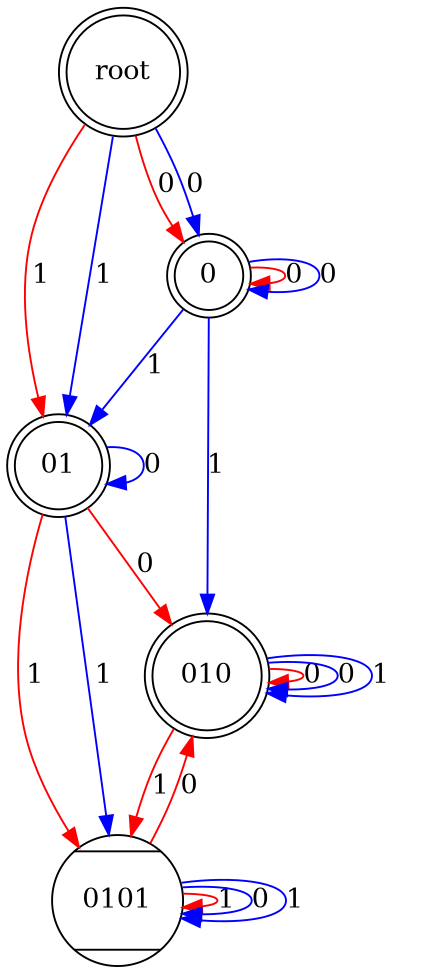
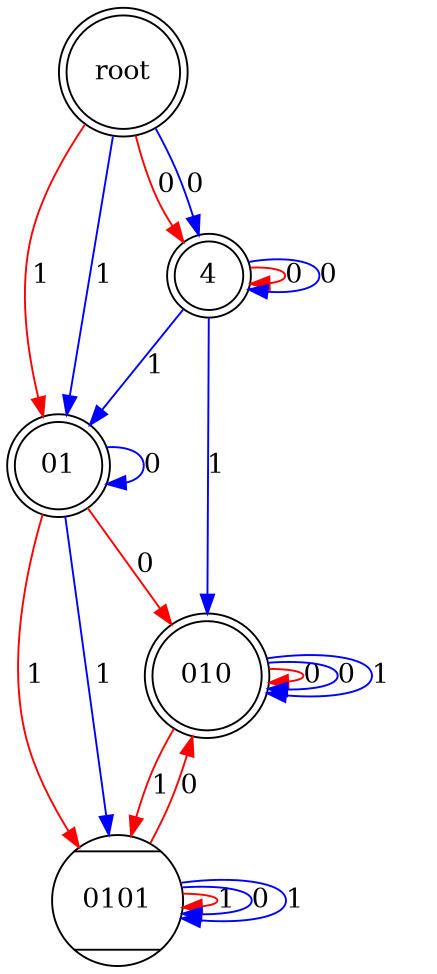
  digraph {
    node [shape=doublecircle]
    edge [color=blue]
    root
-   0
+   0 [label=4]
    01
    010
    0101 [shape=Mcircle]
    root -> 0 [color=red label=0]
    root -> 0 [label=0]
    root -> 01 [color=red label=1]
    root -> 01 [label=1]
    0 -> 0 [color=red label=0]
    0 -> 0 [label=0]
    0 -> 01 [label=1]
    0 -> 010 [label=1]
    01 -> 01 [label=0]
    01 -> 010 [color=red label=0]
    01 -> 0101 [color=red label=1]
    01 -> 0101 [label=1]
    010 -> 010 [color=red label=0]
    010 -> 010 [label=0]
    010 -> 010 [label=1]
    010 -> 0101 [color=red label=1]
    0101 -> 010 [color=red label=0]
    0101 -> 0101 [color=red label=1]
    0101 -> 0101 [label=0]
    0101 -> 0101 [label=1]
  }
